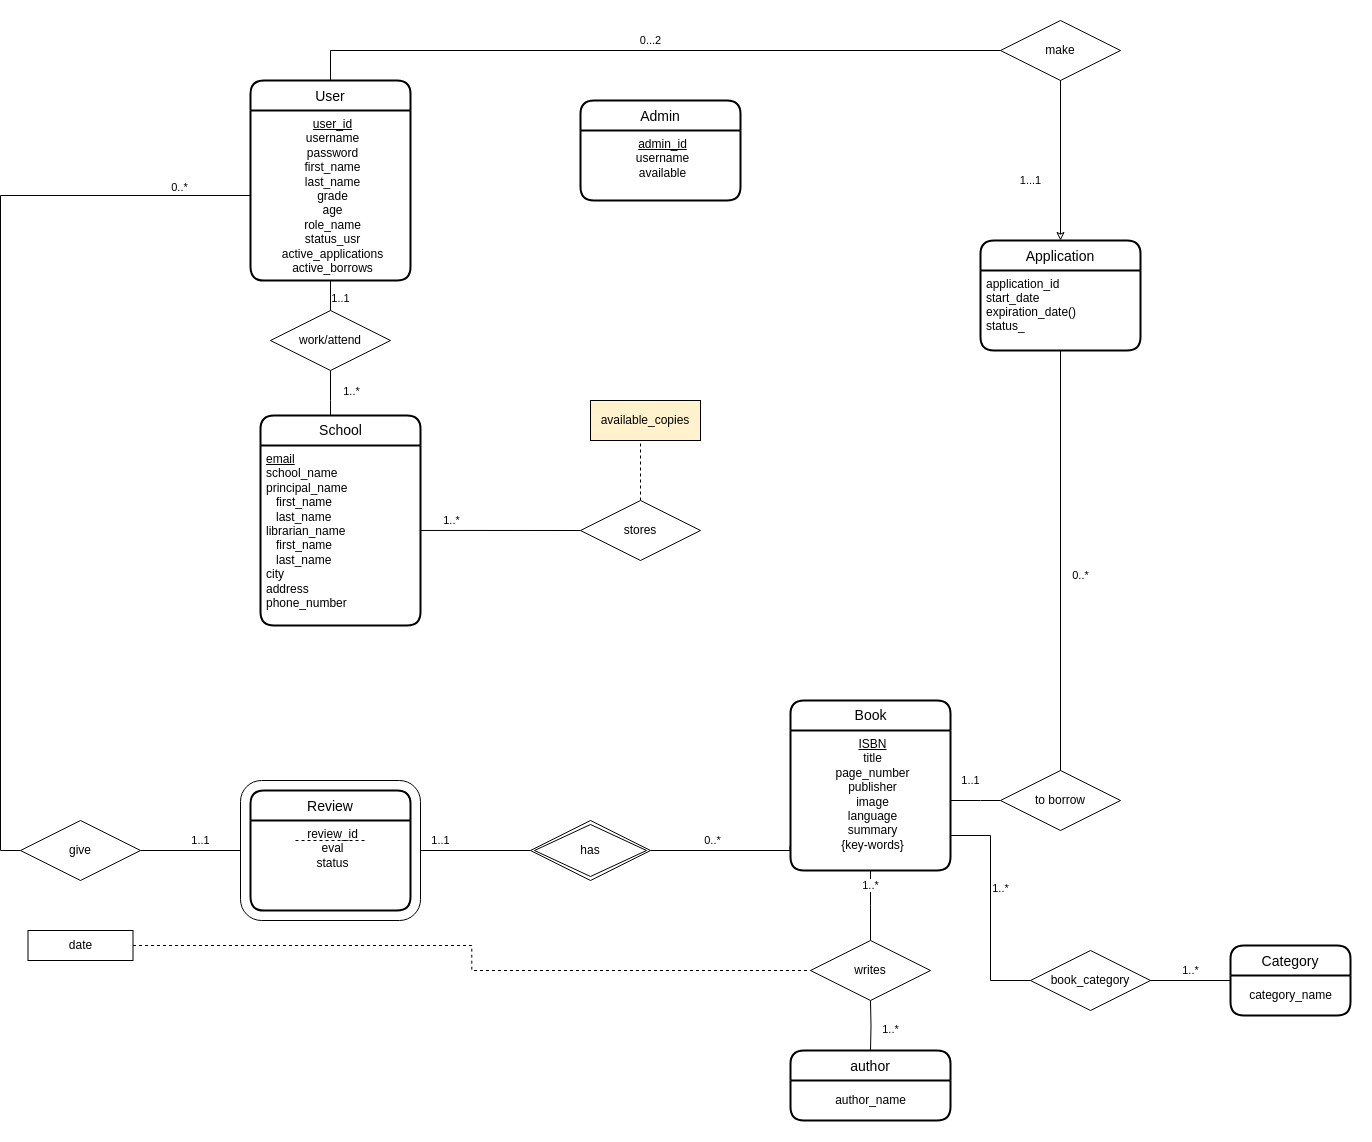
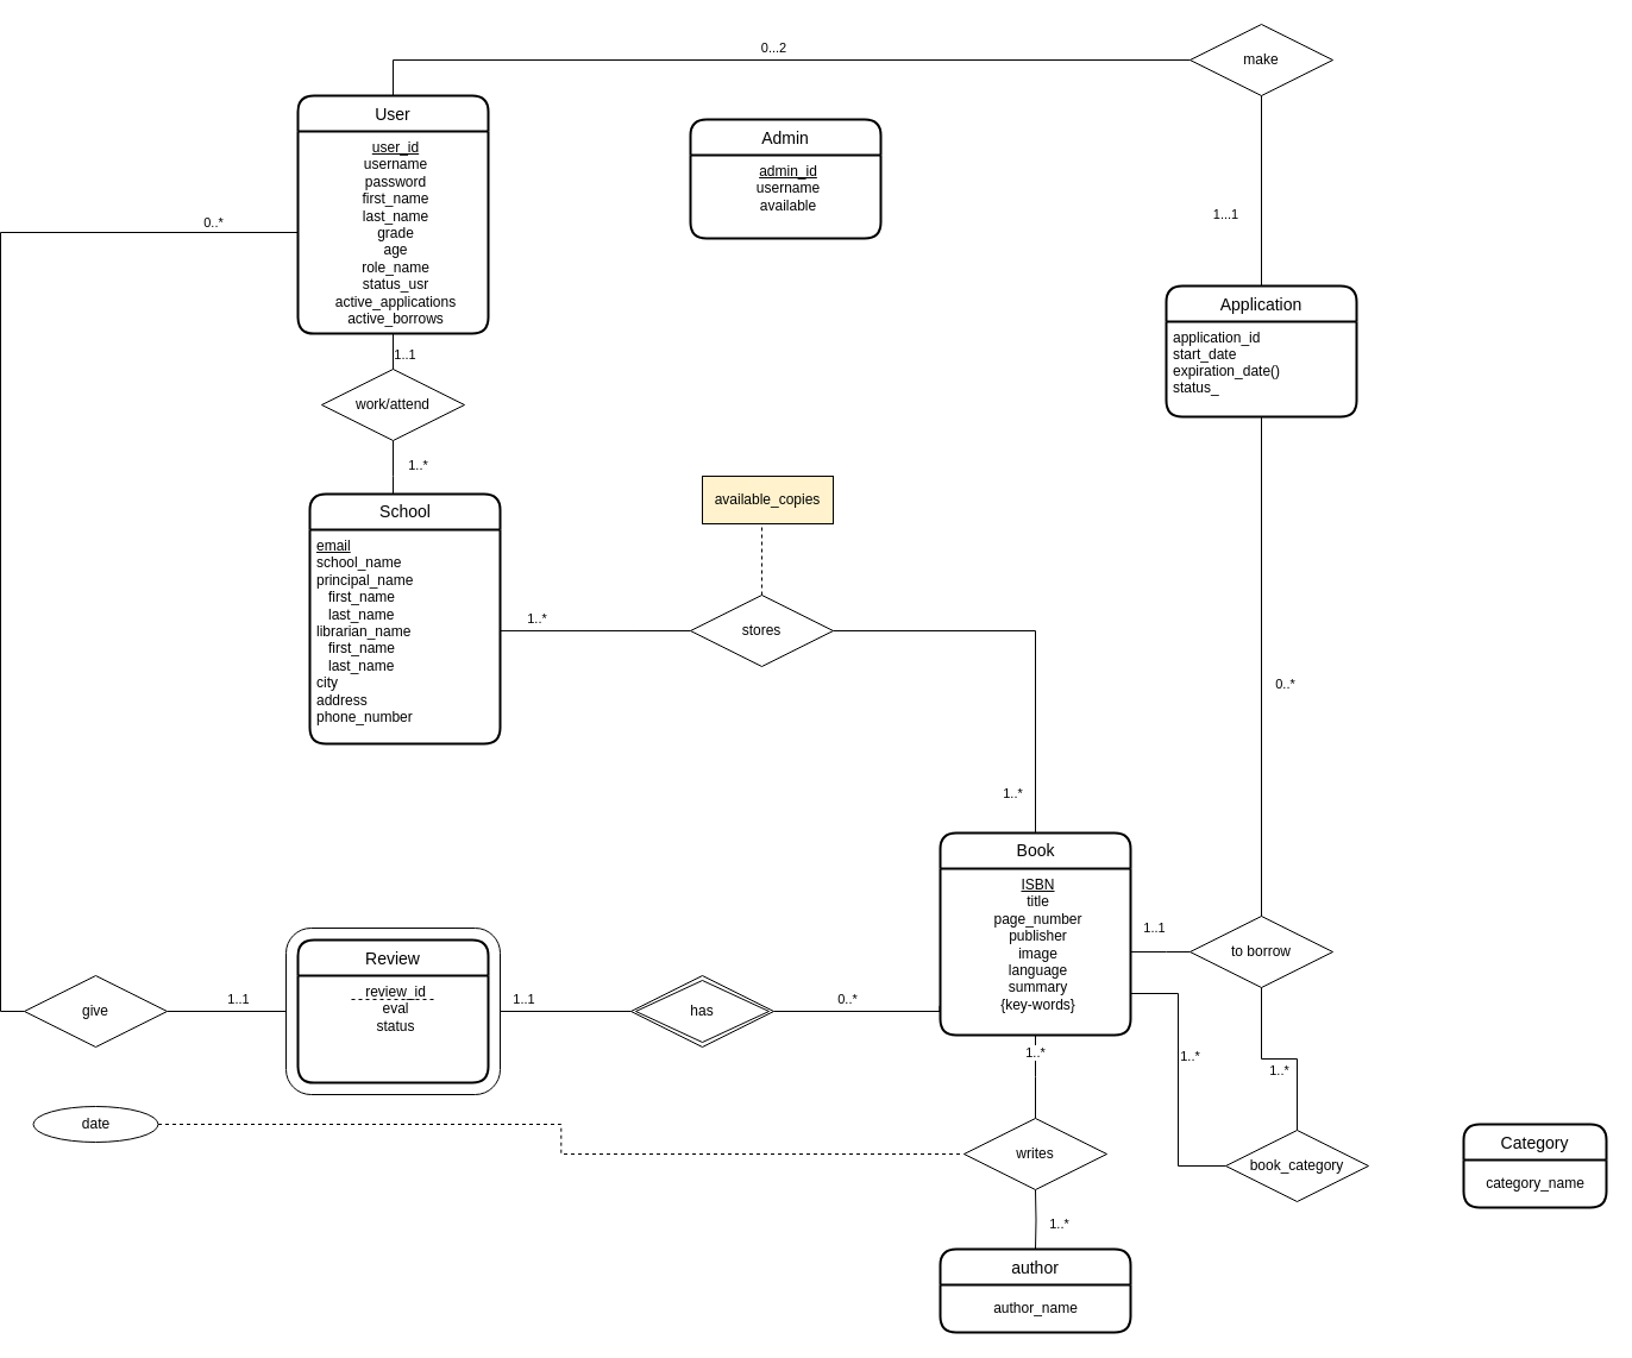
  <mxCell id="0" />
  <mxCell id="1" parent="0" />
  <mxCell id="2" value="User" style="swimlane;childLayout=stackLayout;horizontal=1;startSize=30;horizontalStack=0;rounded=1;fontSize=14;fontStyle=0;strokeWidth=2;resizeParent=0;resizeLast=1;shadow=0;dashed=0;align=center;labelBackgroundColor=none;" parent="1" vertex="1"><mxGeometry x="250" y="80" width="160" height="200" as="geometry"><mxRectangle x="-410" y="50" width="70" height="30" as="alternateBounds" /></mxGeometry></mxCell>
  <mxCell id="3" value="&lt;u&gt;user_id&lt;/u&gt;&lt;br&gt;username&lt;br&gt;password&lt;br&gt;first_name&lt;br&gt;last_name&lt;br&gt;grade&lt;br&gt;age&lt;br&gt;role_name&lt;br&gt;status_usr&lt;br&gt;active_applications&lt;br&gt;active_borrows" style="align=center;strokeColor=none;fillColor=none;spacingLeft=4;fontSize=12;verticalAlign=top;resizable=0;rotatable=0;part=1;fontStyle=0;html=1;labelBackgroundColor=none;" parent="2" vertex="1"><mxGeometry y="30" width="160" height="170" as="geometry" /></mxCell>
  <mxCell id="4" value="Book" style="swimlane;childLayout=stackLayout;horizontal=1;startSize=30;horizontalStack=0;rounded=1;fontSize=14;fontStyle=0;strokeWidth=2;resizeParent=0;resizeLast=1;shadow=0;dashed=0;align=center;html=1;verticalAlign=top;labelBackgroundColor=none;" parent="1" vertex="1"><mxGeometry x="790" y="700" width="160" height="170" as="geometry"><mxRectangle x="365" y="-120" width="70" height="30" as="alternateBounds" /></mxGeometry></mxCell>
  <mxCell id="5" value="&lt;u&gt;ISBN&lt;/u&gt;&lt;br&gt;title&lt;br&gt;page_number&lt;br&gt;publisher&lt;br&gt;image&lt;br&gt;language&lt;br&gt;summary&lt;br&gt;{key-words}" style="align=center;strokeColor=none;fillColor=none;spacingLeft=4;fontSize=12;verticalAlign=top;resizable=0;rotatable=0;part=1;html=1;labelBackgroundColor=none;" parent="4" vertex="1"><mxGeometry y="30" width="160" height="140" as="geometry" /></mxCell>
  <mxCell id="6" value="School" style="swimlane;childLayout=stackLayout;horizontal=1;startSize=30;horizontalStack=0;rounded=1;fontSize=14;fontStyle=0;strokeWidth=2;resizeParent=0;resizeLast=1;shadow=0;dashed=0;align=center;html=1;labelBackgroundColor=none;" parent="1" vertex="1"><mxGeometry x="260" y="415" width="160" height="210" as="geometry" /></mxCell>
  <mxCell id="7" value="&lt;u&gt;email&lt;/u&gt;&lt;br&gt;school_name&lt;br&gt;principal_name&lt;br&gt;&amp;nbsp; &amp;nbsp;first_name&lt;br&gt;&amp;nbsp; &amp;nbsp;last_name&lt;br&gt;librarian_name&lt;br&gt;&amp;nbsp; &amp;nbsp;first_name&lt;br&gt;&amp;nbsp; &amp;nbsp;last_name&lt;br&gt;city&lt;br&gt;address&lt;br&gt;phone_number" style="align=left;strokeColor=none;fillColor=none;spacingLeft=4;fontSize=12;verticalAlign=top;resizable=0;rotatable=0;part=1;html=1;labelBackgroundColor=none;" parent="6" vertex="1"><mxGeometry y="30" width="160" height="180" as="geometry" /></mxCell>
  <mxCell id="8" style="edgeStyle=orthogonalEdgeStyle;rounded=0;orthogonalLoop=1;jettySize=auto;html=1;endArrow=none;endFill=0;labelBackgroundColor=none;fontColor=default;" parent="1" source="10" target="6" edge="1"><mxGeometry relative="1" as="geometry"><Array as="points"><mxPoint x="330" y="400" /><mxPoint x="330" y="400" /></Array></mxGeometry></mxCell>
  <mxCell id="9" value="1..*" style="edgeLabel;html=1;align=center;verticalAlign=middle;resizable=0;points=[];" parent="8" vertex="1" connectable="0"><mxGeometry x="-0.289" y="2" relative="1" as="geometry"><mxPoint x="18" y="4" as="offset" /></mxGeometry></mxCell>
  <mxCell id="10" value="work/attend" style="shape=rhombus;perimeter=rhombusPerimeter;whiteSpace=wrap;html=1;align=center;labelBackgroundColor=none;" parent="1" vertex="1"><mxGeometry x="270" y="310" width="120" height="60" as="geometry" /></mxCell>
  <mxCell id="11" value="1..1" style="html=1;rounded=0;fontColor=default;endArrow=none;endFill=0;exitX=0.5;exitY=0;exitDx=0;exitDy=0;entryX=0.5;entryY=1;entryDx=0;entryDy=0;labelBackgroundColor=none;" parent="1" source="10" target="3" edge="1"><mxGeometry x="-0.2" y="-10" relative="1" as="geometry"><mxPoint x="340" y="300" as="sourcePoint" /><mxPoint x="500" y="300" as="targetPoint" /><mxPoint as="offset" /></mxGeometry></mxCell>
  <mxCell id="12" value="Review" style="swimlane;childLayout=stackLayout;horizontal=1;startSize=30;horizontalStack=0;rounded=1;fontSize=14;fontStyle=0;strokeWidth=2;resizeParent=0;resizeLast=1;shadow=0;dashed=0;align=center;labelBorderColor=none;labelBackgroundColor=none;" parent="1" vertex="1"><mxGeometry x="250" y="790" width="160" height="120" as="geometry" /></mxCell>
  <mxCell id="13" value="" style="endArrow=none;dashed=1;html=1;rounded=0;labelBackgroundColor=none;fontColor=default;" parent="12" edge="1"><mxGeometry width="50" height="50" relative="1" as="geometry"><mxPoint x="45" y="50" as="sourcePoint" /><mxPoint x="115" y="50" as="targetPoint" /></mxGeometry></mxCell>
  <mxCell id="14" value="review_id&lt;br&gt;eval&lt;br&gt;status" style="align=center;strokeColor=none;fillColor=none;spacingLeft=4;fontSize=12;verticalAlign=top;resizable=0;rotatable=0;part=1;labelBackgroundColor=none;fontStyle=0;html=1;" parent="12" vertex="1"><mxGeometry y="30" width="160" height="90" as="geometry" /></mxCell>
  <mxCell id="15" value="1..1" style="edgeStyle=orthogonalEdgeStyle;rounded=0;orthogonalLoop=1;jettySize=auto;html=1;fontColor=default;endArrow=none;endFill=0;labelBackgroundColor=none;entryX=0;entryY=0.5;entryDx=0;entryDy=0;" parent="1" source="16" target="28" edge="1"><mxGeometry x="0.2" y="10" relative="1" as="geometry"><mxPoint x="210" y="850" as="targetPoint" /><mxPoint as="offset" /></mxGeometry></mxCell>
  <mxCell id="16" value="give" style="shape=rhombus;perimeter=rhombusPerimeter;whiteSpace=wrap;html=1;align=center;labelBackgroundColor=none;" parent="1" vertex="1"><mxGeometry x="20" y="820" width="120" height="60" as="geometry" /></mxCell>
  <mxCell id="17" value="0..*" style="edgeStyle=orthogonalEdgeStyle;rounded=0;orthogonalLoop=1;jettySize=auto;html=1;entryX=0;entryY=0.5;entryDx=0;entryDy=0;fontColor=default;endArrow=none;endFill=0;labelBackgroundColor=none;" parent="1" source="3" target="16" edge="1"><mxGeometry x="-0.847" y="-8" relative="1" as="geometry"><mxPoint as="offset" /></mxGeometry></mxCell>
  <mxCell id="18" style="edgeStyle=orthogonalEdgeStyle;rounded=0;orthogonalLoop=1;jettySize=auto;html=1;fontColor=default;endArrow=none;endFill=0;labelBackgroundColor=none;dashed=1;" parent="1" source="19" target="50" edge="1"><mxGeometry relative="1" as="geometry" /></mxCell>
- <mxCell id="19" value="date" style="rounded=0;whiteSpace=wrap;html=1;labelBackgroundColor=none;" parent="1" vertex="1"><mxGeometry x="27.5" y="930" width="105" height="30" as="geometry" /></mxCell>
+ <mxCell id="19" value="date" style="ellipse;whiteSpace=wrap;html=1;labelBackgroundColor=none;" parent="1" vertex="1"><mxGeometry x="27.5" y="930" width="105" height="30" as="geometry" /></mxCell>
+ <mxCell id="20" value="" style="edgeStyle=orthogonalEdgeStyle;rounded=0;orthogonalLoop=1;jettySize=auto;html=1;exitX=1;exitY=0.5;exitDx=0;exitDy=0;endArrow=none;endFill=0;labelBackgroundColor=none;fontColor=default;" parent="1" source="23" target="4" edge="1"><mxGeometry x="-0.041" y="20" relative="1" as="geometry"><mxPoint as="offset" /><Array as="points"><mxPoint x="870" y="530" /></Array></mxGeometry></mxCell>
+ <mxCell id="21" value="1..*" style="edgeLabel;html=1;align=center;verticalAlign=middle;resizable=0;points=[];" parent="20" vertex="1" connectable="0"><mxGeometry x="0.617" y="-3" relative="1" as="geometry"><mxPoint x="-17" y="31" as="offset" /></mxGeometry></mxCell>
  <mxCell id="22" style="edgeStyle=orthogonalEdgeStyle;rounded=0;orthogonalLoop=1;jettySize=auto;html=1;dashed=1;endArrow=none;endFill=0;" parent="1" source="23" edge="1"><mxGeometry relative="1" as="geometry"><mxPoint x="640" y="440" as="targetPoint" /></mxGeometry></mxCell>
  <mxCell id="23" value="stores" style="shape=rhombus;perimeter=rhombusPerimeter;whiteSpace=wrap;html=1;align=center;labelBackgroundColor=none;" parent="1" vertex="1"><mxGeometry x="580" y="500" width="120" height="60" as="geometry" /></mxCell>
  <mxCell id="24" style="edgeStyle=orthogonalEdgeStyle;rounded=0;orthogonalLoop=1;jettySize=auto;html=1;entryX=0;entryY=0.5;entryDx=0;entryDy=0;endArrow=none;endFill=0;labelBackgroundColor=none;fontColor=default;exitX=1;exitY=0.472;exitDx=0;exitDy=0;exitPerimeter=0;" parent="1" source="7" target="23" edge="1"><mxGeometry relative="1" as="geometry"><mxPoint x="-70" y="1150" as="targetPoint" /><mxPoint x="430" y="530" as="sourcePoint" /></mxGeometry></mxCell>
  <mxCell id="25" value="1..*" style="edgeLabel;html=1;align=center;verticalAlign=middle;resizable=0;points=[];" parent="24" vertex="1" connectable="0"><mxGeometry x="-0.139" y="2" relative="1" as="geometry"><mxPoint x="-39" y="-8" as="offset" /></mxGeometry></mxCell>
  <mxCell id="26" value="0..*" style="edgeStyle=orthogonalEdgeStyle;rounded=0;orthogonalLoop=1;jettySize=auto;html=1;entryX=-0.003;entryY=0.824;entryDx=0;entryDy=0;entryPerimeter=0;endArrow=none;endFill=0;" parent="1" source="27" target="5" edge="1"><mxGeometry x="-0.141" y="10" relative="1" as="geometry"><mxPoint as="offset" /><Array as="points"><mxPoint x="790" y="850" /></Array></mxGeometry></mxCell>
  <mxCell id="27" value="has" style="shape=rhombus;double=1;perimeter=rhombusPerimeter;whiteSpace=wrap;html=1;align=center;labelBackgroundColor=none;" parent="1" vertex="1"><mxGeometry x="530" y="820" width="120" height="60" as="geometry" /></mxCell>
  <mxCell id="28" value="" style="rounded=1;whiteSpace=wrap;html=1;fillColor=none;fontStyle=0;labelBackgroundColor=none;" parent="1" vertex="1"><mxGeometry x="240" y="780" width="180" height="140" as="geometry" /></mxCell>
  <mxCell id="29" value="1..1" style="html=1;rounded=0;exitX=1;exitY=0.5;exitDx=0;exitDy=0;labelBackgroundColor=none;fontColor=default;entryX=0;entryY=0.5;entryDx=0;entryDy=0;endArrow=none;endFill=0;" parent="1" source="28" target="27" edge="1"><mxGeometry x="-0.636" y="10" relative="1" as="geometry"><mxPoint x="430" y="850" as="sourcePoint" /><mxPoint x="510" y="850" as="targetPoint" /><mxPoint as="offset" /></mxGeometry></mxCell>
  <mxCell id="30" value="" style="resizable=0;html=1;align=right;verticalAlign=bottom;fillColor=none;labelBackgroundColor=none;" parent="29" connectable="0" vertex="1"><mxGeometry x="1" relative="1" as="geometry" /></mxCell>
  <mxCell id="31" value="0...2" style="edgeStyle=orthogonalEdgeStyle;rounded=0;orthogonalLoop=1;jettySize=auto;html=1;entryX=0.5;entryY=0;entryDx=0;entryDy=0;endArrow=none;endFill=0;" parent="1" source="32" target="2" edge="1"><mxGeometry y="-10" relative="1" as="geometry"><mxPoint as="offset" /></mxGeometry></mxCell>
  <mxCell id="32" value="make" style="shape=rhombus;perimeter=rhombusPerimeter;whiteSpace=wrap;html=1;align=center;labelBackgroundColor=none;" parent="1" vertex="1"><mxGeometry x="1000" y="20" width="120" height="60" as="geometry" /></mxCell>
  <mxCell id="33" value="1..1" style="edgeStyle=orthogonalEdgeStyle;rounded=0;orthogonalLoop=1;jettySize=auto;html=1;endArrow=none;endFill=0;exitX=0;exitY=0.5;exitDx=0;exitDy=0;" parent="1" source="34" target="5" edge="1"><mxGeometry x="0.2" y="-20" relative="1" as="geometry"><Array as="points"><mxPoint x="980" y="800" /><mxPoint x="980" y="800" /></Array><mxPoint as="offset" /></mxGeometry></mxCell>
  <mxCell id="34" value="to borrow" style="shape=rhombus;perimeter=rhombusPerimeter;whiteSpace=wrap;html=1;align=center;labelBackgroundColor=none;" parent="1" vertex="1"><mxGeometry x="1000" y="770" width="120" height="60" as="geometry" /></mxCell>
- <mxCell id="35" value="1...1" style="html=1;rounded=0;endArrow=classic;endFill=0;exitX=0.5;exitY=1;exitDx=0;exitDy=0;labelBackgroundColor=none;fontColor=default;entryX=0.5;entryY=0;entryDx=0;entryDy=0;strokeColor=default;" parent="1" source="32" target="39" edge="1"><mxGeometry x="0.25" y="-30" relative="1" as="geometry"><mxPoint x="1100" y="59.91" as="sourcePoint" /><mxPoint x="1280" y="270" as="targetPoint" /><mxPoint as="offset" /></mxGeometry></mxCell>
+ <mxCell id="35" value="1...1" style="html=1;rounded=0;endArrow=none;endFill=0;exitX=0.5;exitY=1;exitDx=0;exitDy=0;labelBackgroundColor=none;fontColor=default;entryX=0.5;entryY=0;entryDx=0;entryDy=0;strokeColor=default;" parent="1" source="32" target="39" edge="1"><mxGeometry x="0.25" y="-30" relative="1" as="geometry"><mxPoint x="1100" y="59.91" as="sourcePoint" /><mxPoint x="1280" y="270" as="targetPoint" /><mxPoint as="offset" /></mxGeometry></mxCell>
  <mxCell id="36" value="" style="resizable=0;html=1;align=left;verticalAlign=bottom;labelBackgroundColor=none;" parent="35" connectable="0" vertex="1"><mxGeometry x="-1" relative="1" as="geometry" /></mxCell>
  <mxCell id="37" value="" style="resizable=0;html=1;align=right;verticalAlign=bottom;labelBackgroundColor=none;" parent="35" connectable="0" vertex="1"><mxGeometry x="1" relative="1" as="geometry" /></mxCell>
  <mxCell id="38" value="0..*" style="html=1;rounded=0;exitX=0.5;exitY=0;exitDx=0;exitDy=0;labelBackgroundColor=none;fontColor=default;entryX=0.5;entryY=1;entryDx=0;entryDy=0;endArrow=none;endFill=0;" parent="1" source="34" target="40" edge="1"><mxGeometry x="-0.073" y="-20" width="100" relative="1" as="geometry"><mxPoint x="1190" y="790" as="sourcePoint" /><mxPoint x="1110" y="360" as="targetPoint" /><mxPoint as="offset" /></mxGeometry></mxCell>
  <mxCell id="39" value="Application" style="swimlane;childLayout=stackLayout;horizontal=1;startSize=30;horizontalStack=0;rounded=1;fontSize=14;fontStyle=0;strokeWidth=2;resizeParent=0;resizeLast=1;shadow=0;dashed=0;align=center;labelBackgroundColor=none;" parent="1" vertex="1"><mxGeometry x="980" y="240" width="160" height="110" as="geometry" /></mxCell>
  <mxCell id="40" value="application_id&#10;start_date&#10;expiration_date()&#10;status_" style="align=left;strokeColor=none;fillColor=none;spacingLeft=4;fontSize=12;verticalAlign=top;resizable=0;rotatable=0;part=1;labelBackgroundColor=none;" parent="39" vertex="1"><mxGeometry y="30" width="160" height="80" as="geometry" /></mxCell>
  <mxCell id="41" value="" style="resizable=0;html=1;align=right;verticalAlign=bottom;labelBackgroundColor=none;" parent="1" connectable="0" vertex="1"><mxGeometry x="1200" y="330" as="geometry" /></mxCell>
  <mxCell id="42" value="" style="resizable=0;html=1;align=right;verticalAlign=bottom;labelBackgroundColor=none;" parent="1" connectable="0" vertex="1"><mxGeometry x="1279.781" y="269.745" as="geometry" /></mxCell>
  <mxCell id="43" value="available_copies" style="rounded=0;whiteSpace=wrap;html=1;fillColor=#fff2cc;" parent="1" vertex="1"><mxGeometry x="590" y="400" width="110" height="40" as="geometry" /></mxCell>
  <mxCell id="44" value="author" style="swimlane;childLayout=stackLayout;horizontal=1;startSize=30;horizontalStack=0;rounded=1;fontSize=14;fontStyle=0;strokeWidth=2;resizeParent=0;resizeLast=1;shadow=0;dashed=0;align=center;labelBorderColor=none;labelBackgroundColor=none;" vertex="1" parent="1"><mxGeometry x="790" y="1050" width="160" height="70" as="geometry" /></mxCell>
  <mxCell id="45" value="author_name&lt;br&gt;" style="text;html=1;align=center;verticalAlign=middle;resizable=0;points=[];autosize=1;strokeColor=none;fillColor=none;" vertex="1" parent="44"><mxGeometry y="30" width="160" height="40" as="geometry" /></mxCell>
  <mxCell id="46" value="1..*" style="edgeStyle=orthogonalEdgeStyle;rounded=0;orthogonalLoop=1;jettySize=auto;html=1;entryX=0.5;entryY=0;entryDx=0;entryDy=0;endArrow=none;endFill=0;" edge="1" parent="1" target="44"><mxGeometry x="0.2" y="20" relative="1" as="geometry"><mxPoint x="870" y="1000" as="sourcePoint" /><mxPoint as="offset" /></mxGeometry></mxCell>
  <mxCell id="47" value="Admin" style="swimlane;childLayout=stackLayout;horizontal=1;startSize=30;horizontalStack=0;rounded=1;fontSize=14;fontStyle=0;strokeWidth=2;resizeParent=0;resizeLast=1;shadow=0;dashed=0;align=center;labelBackgroundColor=none;" vertex="1" parent="1"><mxGeometry x="580" y="100" width="160" height="100" as="geometry"><mxRectangle x="-410" y="50" width="70" height="30" as="alternateBounds" /></mxGeometry></mxCell>
  <mxCell id="48" value="&lt;u&gt;admin_id&lt;/u&gt;&lt;br&gt;username&lt;br&gt;available" style="align=center;strokeColor=none;fillColor=none;spacingLeft=4;fontSize=12;verticalAlign=top;resizable=0;rotatable=0;part=1;fontStyle=0;html=1;labelBackgroundColor=none;" vertex="1" parent="47"><mxGeometry y="30" width="160" height="70" as="geometry" /></mxCell>
  <mxCell id="49" value="1..*" style="edgeStyle=orthogonalEdgeStyle;rounded=0;orthogonalLoop=1;jettySize=auto;html=1;entryX=0.5;entryY=0;entryDx=0;entryDy=0;endArrow=none;endFill=0;" edge="1" parent="1" source="5"><mxGeometry y="20" relative="1" as="geometry"><mxPoint x="870" y="940" as="targetPoint" /><mxPoint as="offset" /></mxGeometry></mxCell>
  <mxCell id="50" value="writes" style="shape=rhombus;perimeter=rhombusPerimeter;whiteSpace=wrap;html=1;align=center;labelBackgroundColor=none;" vertex="1" parent="1"><mxGeometry x="810" y="940" width="120" height="60" as="geometry" /></mxCell>
  <mxCell id="51" value="Category" style="swimlane;childLayout=stackLayout;horizontal=1;startSize=30;horizontalStack=0;rounded=1;fontSize=14;fontStyle=0;strokeWidth=2;resizeParent=0;resizeLast=1;shadow=0;dashed=0;align=center;labelBorderColor=none;labelBackgroundColor=none;" vertex="1" parent="1"><mxGeometry x="1230" y="945" width="120" height="70" as="geometry" /></mxCell>
  <mxCell id="52" value="category_name" style="text;html=1;align=center;verticalAlign=middle;resizable=0;points=[];autosize=1;strokeColor=none;fillColor=none;" vertex="1" parent="51"><mxGeometry y="30" width="120" height="40" as="geometry" /></mxCell>
  <mxCell id="53" value="1..*" style="edgeStyle=orthogonalEdgeStyle;rounded=0;orthogonalLoop=1;jettySize=auto;html=1;exitX=1;exitY=0.75;exitDx=0;exitDy=0;endArrow=none;endFill=0;entryX=0;entryY=0.5;entryDx=0;entryDy=0;" edge="1" parent="1" source="5" target="55"><mxGeometry x="-0.169" y="10" relative="1" as="geometry"><mxPoint x="990" y="980" as="targetPoint" /><mxPoint as="offset" /></mxGeometry></mxCell>
- <mxCell id="54" value="1..*" style="edgeStyle=orthogonalEdgeStyle;rounded=0;orthogonalLoop=1;jettySize=auto;html=1;entryX=0;entryY=0.5;entryDx=0;entryDy=0;endArrow=none;endFill=0;" edge="1" parent="1" source="55" target="51"><mxGeometry y="10" relative="1" as="geometry"><mxPoint as="offset" /></mxGeometry></mxCell>
+ <mxCell id="54" value="1..*" style="edgeStyle=orthogonalEdgeStyle;rounded=0;orthogonalLoop=1;jettySize=auto;html=1;endArrow=none;endFill=0;" edge="1" parent="1" source="55" target="34"><mxGeometry y="10" relative="1" as="geometry"><mxPoint as="offset" /></mxGeometry></mxCell>
  <mxCell id="55" value="book_category" style="shape=rhombus;perimeter=rhombusPerimeter;whiteSpace=wrap;html=1;align=center;labelBackgroundColor=none;" vertex="1" parent="1"><mxGeometry x="1030" y="950" width="120" height="60" as="geometry" /></mxCell>
